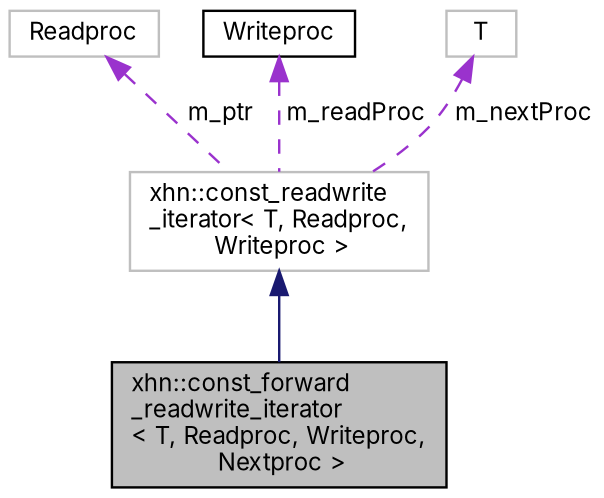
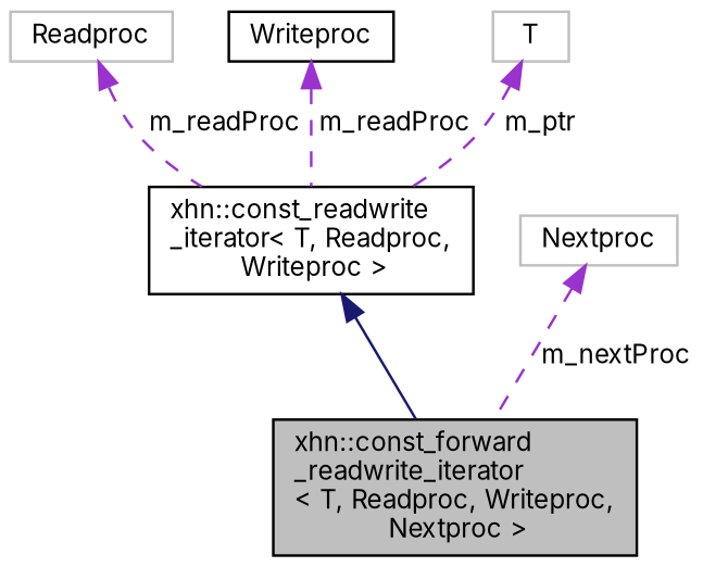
  digraph {
    fontname=Inter
    node [color=black fillcolor=white fontname=Inter fontsize=10 shape=record style=filled]
    edge [color=darkorchid3 dir=back fontname=Inter fontsize=10 labelfontname=Helvetica labelfontsize=10 style=dashed]
    n1 [fillcolor=grey75 fontcolor=black height=0.2 label="xhn::const_forward\l_readwrite_iterator\l\< T, Readproc, Writeproc,\l Nextproc \>" width=0.4]
-   n2 [color=grey75 height=0.2 label="xhn::const_readwrite\l_iterator\< T, Readproc,\l Writeproc \>" width=0.4]
+   n2 [height=0.2 label="xhn::const_readwrite\l_iterator\< T, Readproc,\l Writeproc \>" width=0.4]
    n3 [color=grey75 height=0.2 label=Readproc width=0.4]
    n4 [height=0.2 label=Writeproc width=0.4]
    n5 [color=grey75 height=0.2 label=T width=0.4]
+   n6 [color=grey75 height=0.2 label=Nextproc width=0.4]
    n2 -> n1 [color=midnightblue style=solid]
-   n3 -> n2 [label=" m_ptr"]
+   n3 -> n2 [label=" m_readProc"]
    n4 -> n2 [label=" m_readProc"]
-   n5 -> n2 [label=" m_nextProc"]
+   n5 -> n2 [label=" m_ptr"]
+   n6 -> n1 [label=" m_nextProc"]
  }
